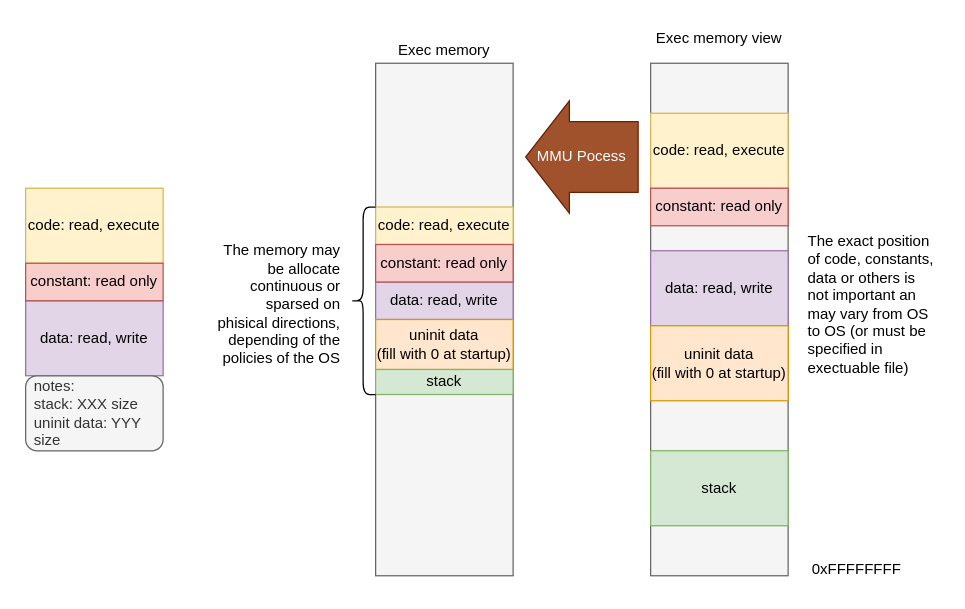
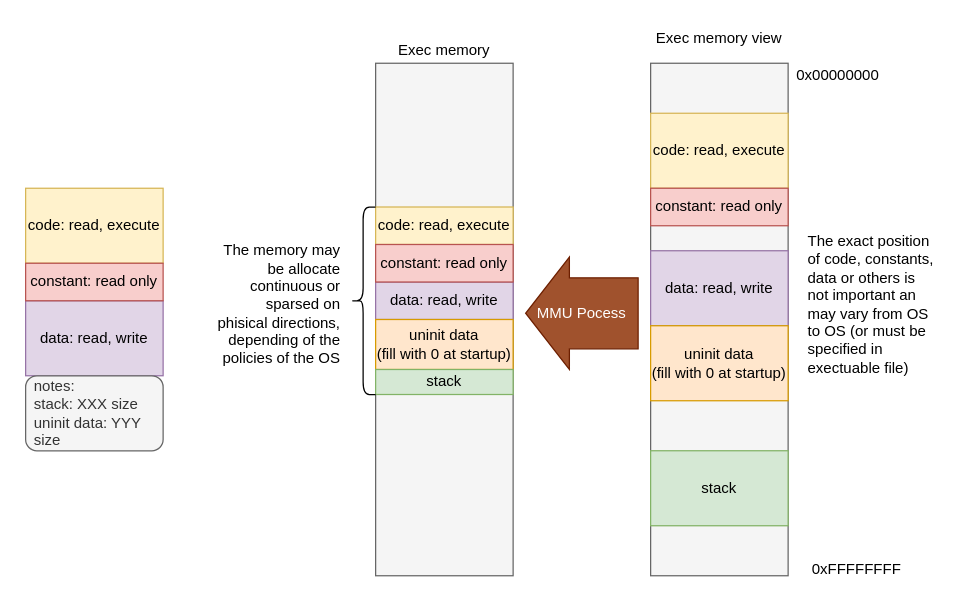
  <mxCell id="0" />
  <mxCell id="1" parent="0" />
  <mxCell id="2" value="" style="rounded=0;whiteSpace=wrap;html=1;fillColor=#f5f5f5;strokeColor=#666666;fontColor=#333333;" vertex="1" parent="1"><mxGeometry x="520" y="50" width="110" height="410" as="geometry" /></mxCell>
  <mxCell id="3" value="Exec memory view" style="text;html=1;strokeColor=none;fillColor=none;align=center;verticalAlign=middle;whiteSpace=wrap;rounded=0;" vertex="1" parent="1"><mxGeometry x="520" y="20" width="110" height="20" as="geometry" /></mxCell>
+ <mxCell id="4" value="0x00000000" style="text;html=1;strokeColor=none;fillColor=none;align=center;verticalAlign=middle;whiteSpace=wrap;rounded=0;" vertex="1" parent="1"><mxGeometry x="630" y="50" width="80" height="20" as="geometry" /></mxCell>
  <mxCell id="5" value="0xFFFFFFFF" style="text;html=1;strokeColor=none;fillColor=none;align=center;verticalAlign=middle;whiteSpace=wrap;rounded=0;" vertex="1" parent="1"><mxGeometry x="645" y="445" width="80" height="20" as="geometry" /></mxCell>
  <mxCell id="6" value="code: read, execute" style="rounded=0;whiteSpace=wrap;html=1;fillColor=#fff2cc;strokeColor=#d6b656;" vertex="1" parent="1"><mxGeometry x="520" y="90" width="110" height="60" as="geometry" /></mxCell>
  <mxCell id="7" value="data: read, write" style="rounded=0;whiteSpace=wrap;html=1;fillColor=#e1d5e7;strokeColor=#9673a6;" vertex="1" parent="1"><mxGeometry x="520" y="200" width="110" height="60" as="geometry" /></mxCell>
  <mxCell id="8" value="constant: read only" style="rounded=0;whiteSpace=wrap;html=1;fillColor=#f8cecc;strokeColor=#b85450;" vertex="1" parent="1"><mxGeometry x="520" y="150" width="110" height="30" as="geometry" /></mxCell>
  <mxCell id="9" value="uninit data&lt;br&gt;(fill with 0 at startup)" style="rounded=0;whiteSpace=wrap;html=1;fillColor=#ffe6cc;strokeColor=#d79b00;" vertex="1" parent="1"><mxGeometry x="520" y="260" width="110" height="60" as="geometry" /></mxCell>
  <mxCell id="10" value="stack" style="rounded=0;whiteSpace=wrap;html=1;fillColor=#d5e8d4;strokeColor=#82b366;" vertex="1" parent="1"><mxGeometry x="520" y="360" width="110" height="60" as="geometry" /></mxCell>
  <mxCell id="11" value="code: read, execute" style="rounded=0;whiteSpace=wrap;html=1;fillColor=#fff2cc;strokeColor=#d6b656;" vertex="1" parent="1"><mxGeometry x="20" y="150" width="110" height="60" as="geometry" /></mxCell>
  <mxCell id="12" value="data: read, write" style="rounded=0;whiteSpace=wrap;html=1;fillColor=#e1d5e7;strokeColor=#9673a6;" vertex="1" parent="1"><mxGeometry x="20" y="240" width="110" height="60" as="geometry" /></mxCell>
  <mxCell id="13" value="constant: read only" style="rounded=0;whiteSpace=wrap;html=1;fillColor=#f8cecc;strokeColor=#b85450;" vertex="1" parent="1"><mxGeometry x="20" y="210" width="110" height="30" as="geometry" /></mxCell>
  <mxCell id="14" value="notes:&lt;br&gt;stack: XXX size&lt;br&gt;uninit data: YYY size" style="whiteSpace=wrap;html=1;fillColor=#f5f5f5;strokeColor=#666666;fontColor=#333333;align=left;spacingLeft=5;rounded=1;" vertex="1" parent="1"><mxGeometry x="20" y="300" width="110" height="60" as="geometry" /></mxCell>
  <mxCell id="15" value="" style="rounded=0;whiteSpace=wrap;html=1;fillColor=#f5f5f5;strokeColor=#666666;fontColor=#333333;" vertex="1" parent="1"><mxGeometry x="300" y="50" width="110" height="410" as="geometry" /></mxCell>
  <mxCell id="16" value="Exec memory" style="text;html=1;strokeColor=none;fillColor=none;align=center;verticalAlign=middle;whiteSpace=wrap;rounded=0;" vertex="1" parent="1"><mxGeometry x="300" y="30" width="110" height="20" as="geometry" /></mxCell>
  <mxCell id="17" value="code: read, execute" style="rounded=0;whiteSpace=wrap;html=1;fillColor=#fff2cc;strokeColor=#d6b656;" vertex="1" parent="1"><mxGeometry x="300" y="165" width="110" height="30" as="geometry" /></mxCell>
  <mxCell id="18" value="data: read, write" style="rounded=0;whiteSpace=wrap;html=1;fillColor=#e1d5e7;strokeColor=#9673a6;" vertex="1" parent="1"><mxGeometry x="300" y="225" width="110" height="30" as="geometry" /></mxCell>
  <mxCell id="19" value="constant: read only" style="rounded=0;whiteSpace=wrap;html=1;fillColor=#f8cecc;strokeColor=#b85450;" vertex="1" parent="1"><mxGeometry x="300" y="195" width="110" height="30" as="geometry" /></mxCell>
  <mxCell id="20" value="uninit data&lt;br&gt;(fill with 0 at startup)" style="rounded=0;whiteSpace=wrap;html=1;fillColor=#ffe6cc;strokeColor=#d79b00;" vertex="1" parent="1"><mxGeometry x="300" y="255" width="110" height="40" as="geometry" /></mxCell>
  <mxCell id="21" value="stack" style="rounded=0;whiteSpace=wrap;html=1;fillColor=#d5e8d4;strokeColor=#82b366;" vertex="1" parent="1"><mxGeometry x="300" y="295" width="110" height="20" as="geometry" /></mxCell>
  <mxCell id="22" value="" style="shape=curlyBracket;whiteSpace=wrap;html=1;rounded=1;align=left;" vertex="1" parent="1"><mxGeometry x="280" y="165" width="20" height="150" as="geometry" /></mxCell>
  <mxCell id="23" value="The memory may be allocate continuous or sparsed on phisical directions, depending of the policies of the OS" style="text;html=1;strokeColor=none;fillColor=none;align=right;verticalAlign=middle;whiteSpace=wrap;rounded=0;spacingRight=6;" vertex="1" parent="1"><mxGeometry x="170" y="165" width="110" height="155" as="geometry" /></mxCell>
- <mxCell id="24" value="MMU Pocess" style="shape=singleArrow;direction=west;whiteSpace=wrap;html=1;align=center;arrowWidth=0.631;arrowSize=0.389;fillColor=#a0522d;strokeColor=#6D1F00;fontColor=#ffffff;" vertex="1" parent="1"><mxGeometry x="420" y="80" width="90" height="90" as="geometry" /></mxCell>
+ <mxCell id="24" value="MMU Pocess" style="shape=singleArrow;direction=west;whiteSpace=wrap;html=1;align=center;arrowWidth=0.631;arrowSize=0.389;fillColor=#a0522d;strokeColor=#6D1F00;fontColor=#ffffff;" vertex="1" parent="1"><mxGeometry x="420" y="205" width="90" height="90" as="geometry" /></mxCell>
  <mxCell id="25" value="The exact position of code, constants, data or others is not important an may vary from OS to OS (or must be specified in exectuable file)" style="text;html=1;strokeColor=none;fillColor=none;align=left;verticalAlign=middle;whiteSpace=wrap;rounded=0;spacingRight=0;spacingLeft=4;" vertex="1" parent="1"><mxGeometry x="640" y="165" width="110" height="155" as="geometry" /></mxCell>
